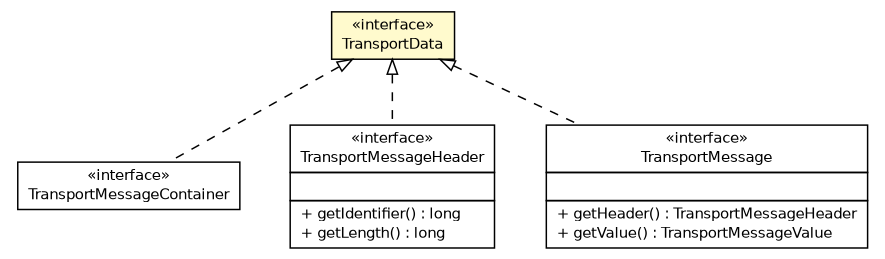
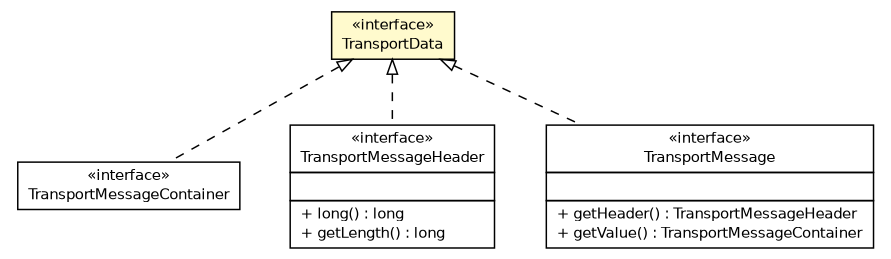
  digraph {
    nodesep=0.25
    ranksep=0.5
    node [fontcolor=black fontname=Helvetica fontsize=10.0 shape=plaintext]
    edge [arrowtail=empty dir=back fontname=Helvetica fontsize=10 headport=p labelfontname=Helvetica labelfontsize=10 style=dashed tailport=p]
    n1 [label=<<table title="de.hsbremen.tc.tnc.message.t.TransportData" border="0" cellborder="1" cellspacing="0" cellpadding="2" port="p" bgcolor="lemonChiffon" href="./TransportData.html"> 		<tr><td><table border="0" cellspacing="0" cellpadding="1"> <tr><td align="center" balign="center"> &#171;interface&#187; </td></tr> <tr><td align="center" balign="center"> TransportData </td></tr> 		</table></td></tr> 		</table>>]
    n2 [label=<<table title="de.hsbremen.tc.tnc.message.t.serialize.TransportMessageContainer" border="0" cellborder="1" cellspacing="0" cellpadding="2" port="p" href="./serialize/TransportMessageContainer.html"> 		<tr><td><table border="0" cellspacing="0" cellpadding="1"> <tr><td align="center" balign="center"> &#171;interface&#187; </td></tr> <tr><td align="center" balign="center"> TransportMessageContainer </td></tr> 		</table></td></tr> 		</table>>]
-   n3 [label=<<table title="de.hsbremen.tc.tnc.message.t.message.TransportMessageHeader" border="0" cellborder="1" cellspacing="0" cellpadding="2" port="p" href="./message/TransportMessageHeader.html"> 		<tr><td><table border="0" cellspacing="0" cellpadding="1"> <tr><td align="center" balign="center"> &#171;interface&#187; </td></tr> <tr><td align="center" balign="center"> TransportMessageHeader </td></tr> 		</table></td></tr> 		<tr><td><table border="0" cellspacing="0" cellpadding="1"> <tr><td align="left" balign="left">  </td></tr> 		</table></td></tr> 		<tr><td><table border="0" cellspacing="0" cellpadding="1"> <tr><td align="left" balign="left"> + getIdentifier() : long </td></tr> <tr><td align="left" balign="left"> + getLength() : long </td></tr> 		</table></td></tr> 		</table>>]
-   n4 [label=<<table title="de.hsbremen.tc.tnc.message.t.message.TransportMessage" border="0" cellborder="1" cellspacing="0" cellpadding="2" port="p" href="./message/TransportMessage.html"> 		<tr><td><table border="0" cellspacing="0" cellpadding="1"> <tr><td align="center" balign="center"> &#171;interface&#187; </td></tr> <tr><td align="center" balign="center"> TransportMessage </td></tr> 		</table></td></tr> 		<tr><td><table border="0" cellspacing="0" cellpadding="1"> <tr><td align="left" balign="left">  </td></tr> 		</table></td></tr> 		<tr><td><table border="0" cellspacing="0" cellpadding="1"> <tr><td align="left" balign="left"> + getHeader() : TransportMessageHeader </td></tr> <tr><td align="left" balign="left"> + getValue() : TransportMessageValue </td></tr> 		</table></td></tr> 		</table>>]
+   n3 [label=<<table title="de.hsbremen.tc.tnc.message.t.message.TransportMessageHeader" border="0" cellborder="1" cellspacing="0" cellpadding="2" port="p" href="./message/TransportMessageHeader.html"> 		<tr><td><table border="0" cellspacing="0" cellpadding="1"> <tr><td align="center" balign="center"> &#171;interface&#187; </td></tr> <tr><td align="center" balign="center"> TransportMessageHeader </td></tr> 		</table></td></tr> 		<tr><td><table border="0" cellspacing="0" cellpadding="1"> <tr><td align="left" balign="left">  </td></tr> 		</table></td></tr> 		<tr><td><table border="0" cellspacing="0" cellpadding="1"> <tr><td align="left" balign="left"> + long() : long </td></tr> <tr><td align="left" balign="left"> + getLength() : long </td></tr> 		</table></td></tr> 		</table>>]
+   n4 [label=<<table title="de.hsbremen.tc.tnc.message.t.message.TransportMessage" border="0" cellborder="1" cellspacing="0" cellpadding="2" port="p" href="./message/TransportMessage.html"> 		<tr><td><table border="0" cellspacing="0" cellpadding="1"> <tr><td align="center" balign="center"> &#171;interface&#187; </td></tr> <tr><td align="center" balign="center"> TransportMessage </td></tr> 		</table></td></tr> 		<tr><td><table border="0" cellspacing="0" cellpadding="1"> <tr><td align="left" balign="left">  </td></tr> 		</table></td></tr> 		<tr><td><table border="0" cellspacing="0" cellpadding="1"> <tr><td align="left" balign="left"> + getHeader() : TransportMessageHeader </td></tr> <tr><td align="left" balign="left"> + getValue() : TransportMessageContainer </td></tr> 		</table></td></tr> 		</table>>]
    n1 -> n2
    n1 -> n3
    n1 -> n4
  }
